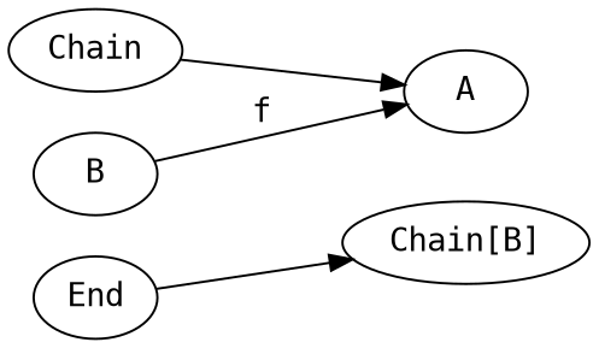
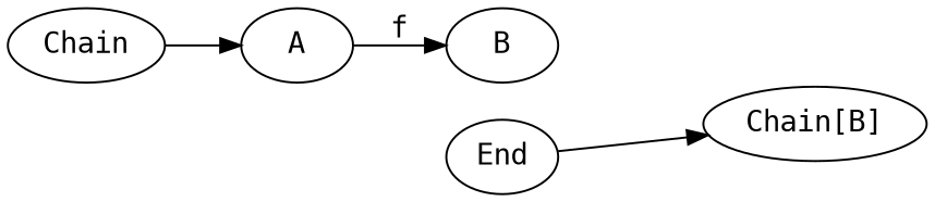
  digraph {
    fontname="DejaVu Sans Mono"
    rankdir=LR
    node [fontname="DejaVu Sans Mono"]
    edge [fontname="DejaVu Sans Mono"]
    n1 [label=Chain]
    A
    B
    n4 [label="Chain[B]"]
    End
    n1 -> A
-   B -> A [label=f]
+   A -> B [label=f]
    B -> n4 [label=Done style=invis]
    End -> n4
  }
